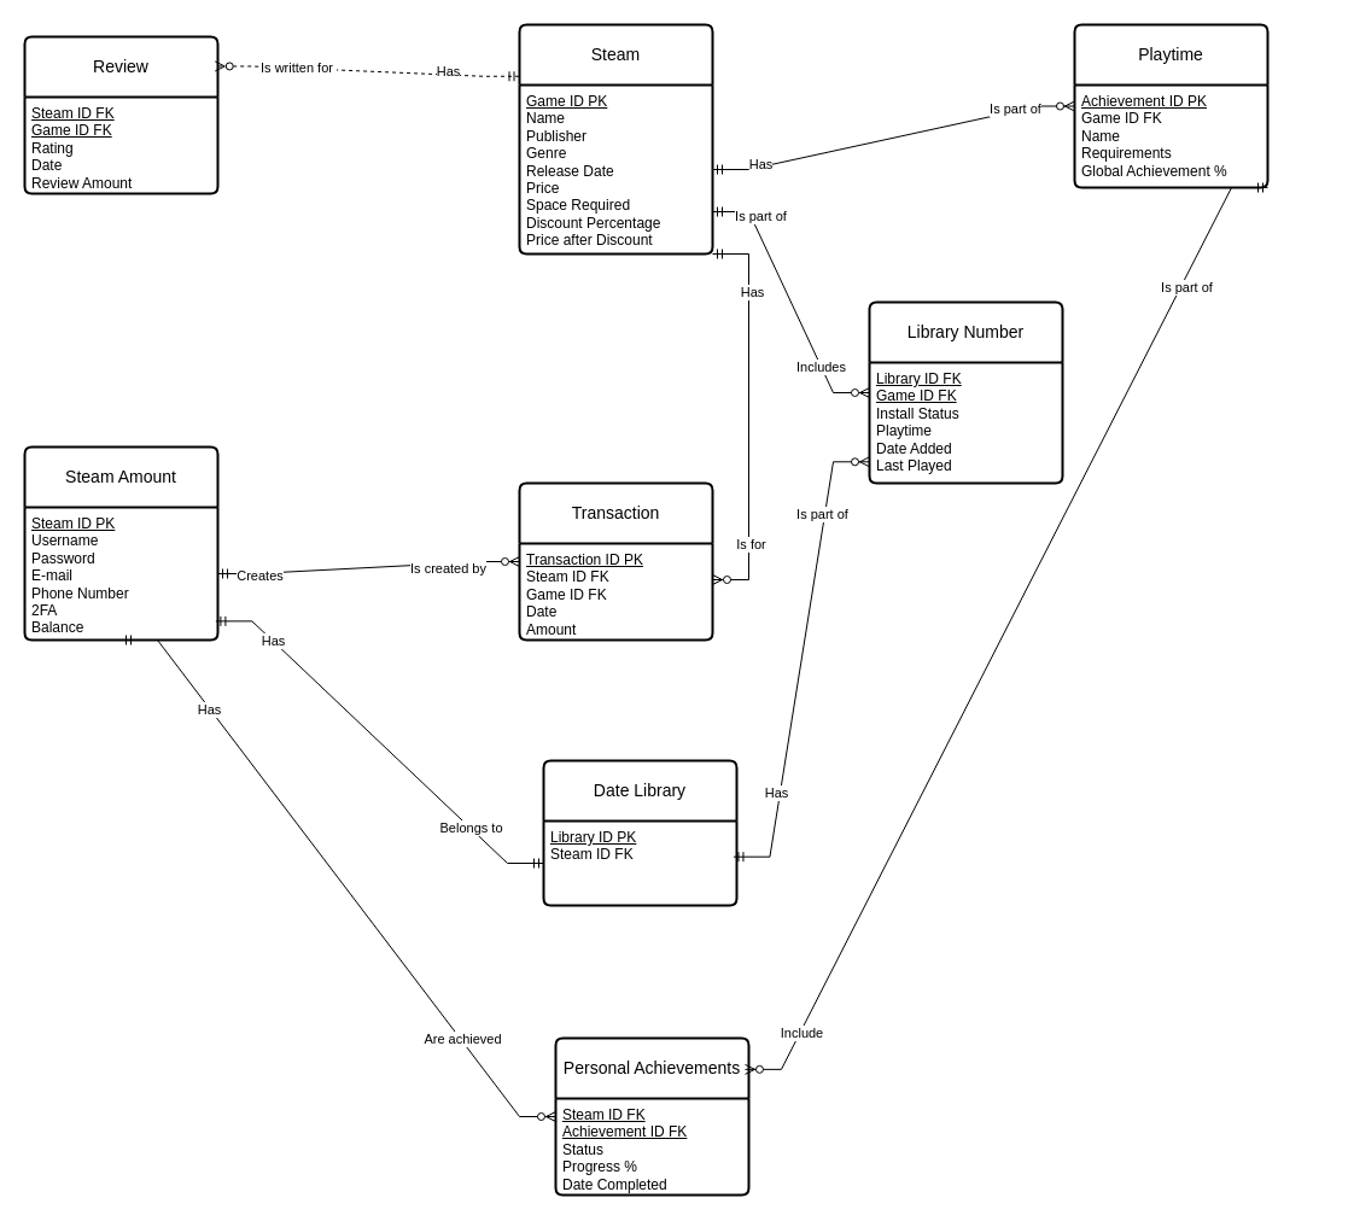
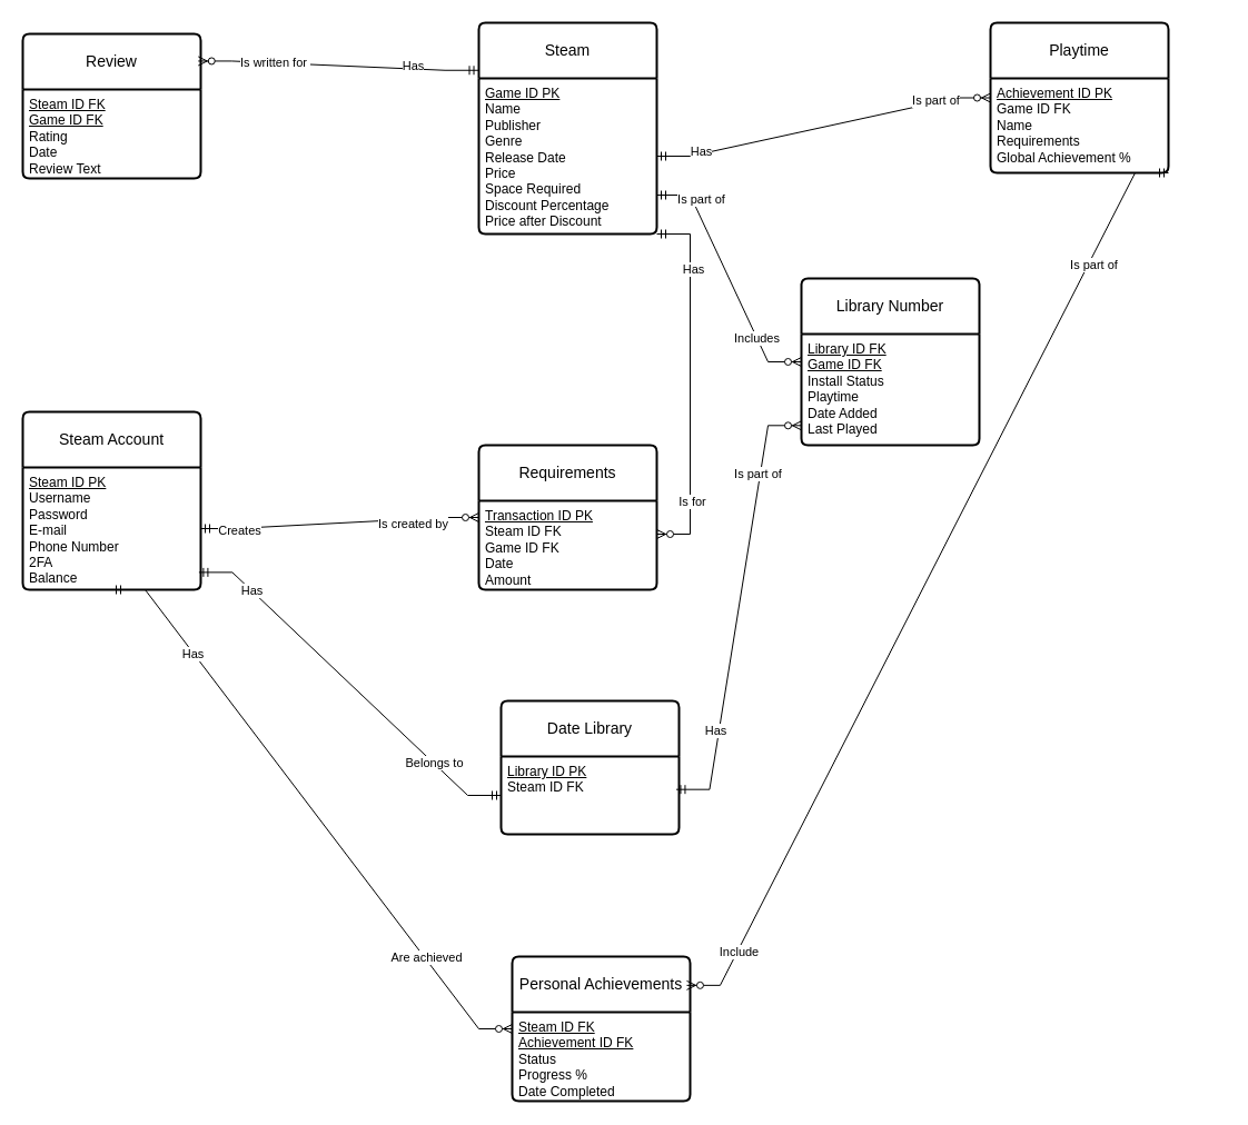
  <mxCell id="0" />
  <mxCell id="1" parent="0" />
- <mxCell id="2" value="Steam Amount" style="swimlane;childLayout=stackLayout;horizontal=1;startSize=50;horizontalStack=0;rounded=1;fontSize=14;fontStyle=0;strokeWidth=2;resizeParent=0;resizeLast=1;shadow=0;dashed=0;align=center;arcSize=4;whiteSpace=wrap;html=1;" vertex="1" parent="1"><mxGeometry x="20" y="370" width="160" height="160" as="geometry" /></mxCell>
+ <mxCell id="2" value="Steam Account" style="swimlane;childLayout=stackLayout;horizontal=1;startSize=50;horizontalStack=0;rounded=1;fontSize=14;fontStyle=0;strokeWidth=2;resizeParent=0;resizeLast=1;shadow=0;dashed=0;align=center;arcSize=4;whiteSpace=wrap;html=1;" vertex="1" parent="1"><mxGeometry x="20" y="370" width="160" height="160" as="geometry" /></mxCell>
  <mxCell id="3" value="&lt;u&gt;Steam ID PK&lt;/u&gt;&lt;div&gt;Username&lt;/div&gt;&lt;div&gt;Password&lt;/div&gt;&lt;div&gt;E-mail&lt;/div&gt;&lt;div&gt;Phone Number&lt;/div&gt;&lt;div&gt;2FA&amp;nbsp;&lt;/div&gt;&lt;div&gt;Balance&lt;/div&gt;" style="align=left;strokeColor=none;fillColor=none;spacingLeft=4;fontSize=12;verticalAlign=top;resizable=0;rotatable=0;part=1;html=1;" vertex="1" parent="2"><mxGeometry y="50" width="160" height="110" as="geometry" /></mxCell>
  <mxCell id="4" value="Date Library" style="swimlane;childLayout=stackLayout;horizontal=1;startSize=50;horizontalStack=0;rounded=1;fontSize=14;fontStyle=0;strokeWidth=2;resizeParent=0;resizeLast=1;shadow=0;dashed=0;align=center;arcSize=4;whiteSpace=wrap;html=1;" vertex="1" parent="1"><mxGeometry x="450" y="630" width="160" height="120" as="geometry" /></mxCell>
  <mxCell id="5" value="&lt;u&gt;Library ID PK&lt;/u&gt;&lt;div&gt;Steam ID FK&lt;/div&gt;" style="align=left;strokeColor=none;fillColor=none;spacingLeft=4;fontSize=12;verticalAlign=top;resizable=0;rotatable=0;part=1;html=1;" vertex="1" parent="4"><mxGeometry y="50" width="160" height="70" as="geometry" /></mxCell>
  <mxCell id="6" value="Library Number" style="swimlane;childLayout=stackLayout;horizontal=1;startSize=50;horizontalStack=0;rounded=1;fontSize=14;fontStyle=0;strokeWidth=2;resizeParent=0;resizeLast=1;shadow=0;dashed=0;align=center;arcSize=4;whiteSpace=wrap;html=1;" vertex="1" parent="1"><mxGeometry x="720" y="250" width="160" height="150" as="geometry" /></mxCell>
  <mxCell id="7" value="&lt;u&gt;Library ID FK&lt;/u&gt;&lt;div&gt;&lt;u&gt;Game ID FK&lt;/u&gt;&lt;/div&gt;&lt;div&gt;Install Status&lt;/div&gt;&lt;div&gt;Playtime&lt;/div&gt;&lt;div&gt;Date Added&lt;/div&gt;&lt;div&gt;Last Played&lt;/div&gt;" style="align=left;strokeColor=none;fillColor=none;spacingLeft=4;fontSize=12;verticalAlign=top;resizable=0;rotatable=0;part=1;html=1;" vertex="1" parent="6"><mxGeometry y="50" width="160" height="100" as="geometry" /></mxCell>
  <mxCell id="8" value="Steam" style="swimlane;childLayout=stackLayout;horizontal=1;startSize=50;horizontalStack=0;rounded=1;fontSize=14;fontStyle=0;strokeWidth=2;resizeParent=0;resizeLast=1;shadow=0;dashed=0;align=center;arcSize=4;whiteSpace=wrap;html=1;" vertex="1" parent="1"><mxGeometry x="430" y="20" width="160" height="190" as="geometry" /></mxCell>
  <mxCell id="9" value="&lt;div&gt;&lt;u&gt;Game ID PK&lt;/u&gt;&lt;/div&gt;&lt;div&gt;Name&lt;/div&gt;&lt;div&gt;Publisher&lt;/div&gt;&lt;div&gt;Genre&lt;/div&gt;&lt;div&gt;Release Date&lt;/div&gt;&lt;div&gt;Price&lt;/div&gt;&lt;div&gt;Space Required&lt;/div&gt;&lt;div&gt;Discount Percentage&lt;/div&gt;&lt;div&gt;Price after Discount&lt;/div&gt;" style="align=left;strokeColor=none;fillColor=none;spacingLeft=4;fontSize=12;verticalAlign=top;resizable=0;rotatable=0;part=1;html=1;" vertex="1" parent="8"><mxGeometry y="50" width="160" height="140" as="geometry" /></mxCell>
  <mxCell id="10" value="Review" style="swimlane;childLayout=stackLayout;horizontal=1;startSize=50;horizontalStack=0;rounded=1;fontSize=14;fontStyle=0;strokeWidth=2;resizeParent=0;resizeLast=1;shadow=0;dashed=0;align=center;arcSize=4;whiteSpace=wrap;html=1;" vertex="1" parent="1"><mxGeometry x="20" y="30" width="160" height="130" as="geometry" /></mxCell>
- <mxCell id="11" value="&lt;u&gt;Steam ID FK&lt;/u&gt;&lt;div&gt;&lt;u&gt;Game ID FK&lt;/u&gt;&lt;/div&gt;&lt;div&gt;Rating&lt;/div&gt;&lt;div&gt;Date&lt;/div&gt;&lt;div&gt;Review Amount&lt;/div&gt;" style="align=left;strokeColor=none;fillColor=none;spacingLeft=4;fontSize=12;verticalAlign=top;resizable=0;rotatable=0;part=1;html=1;" vertex="1" parent="10"><mxGeometry y="50" width="160" height="80" as="geometry" /></mxCell>
- <mxCell id="12" value="Transaction" style="swimlane;childLayout=stackLayout;horizontal=1;startSize=50;horizontalStack=0;rounded=1;fontSize=14;fontStyle=0;strokeWidth=2;resizeParent=0;resizeLast=1;shadow=0;dashed=0;align=center;arcSize=4;whiteSpace=wrap;html=1;" vertex="1" parent="1"><mxGeometry x="430" y="400" width="160" height="130" as="geometry" /></mxCell>
+ <mxCell id="11" value="&lt;u&gt;Steam ID FK&lt;/u&gt;&lt;div&gt;&lt;u&gt;Game ID FK&lt;/u&gt;&lt;/div&gt;&lt;div&gt;Rating&lt;/div&gt;&lt;div&gt;Date&lt;/div&gt;&lt;div&gt;Review Text&lt;/div&gt;" style="align=left;strokeColor=none;fillColor=none;spacingLeft=4;fontSize=12;verticalAlign=top;resizable=0;rotatable=0;part=1;html=1;" vertex="1" parent="10"><mxGeometry y="50" width="160" height="80" as="geometry" /></mxCell>
+ <mxCell id="12" value="Requirements" style="swimlane;childLayout=stackLayout;horizontal=1;startSize=50;horizontalStack=0;rounded=1;fontSize=14;fontStyle=0;strokeWidth=2;resizeParent=0;resizeLast=1;shadow=0;dashed=0;align=center;arcSize=4;whiteSpace=wrap;html=1;" vertex="1" parent="1"><mxGeometry x="430" y="400" width="160" height="130" as="geometry" /></mxCell>
  <mxCell id="13" value="&lt;u&gt;Transaction ID PK&lt;/u&gt;&lt;div&gt;Steam ID FK&lt;/div&gt;&lt;div&gt;Game ID FK&lt;/div&gt;&lt;div&gt;Date&lt;/div&gt;&lt;div&gt;Amount&lt;/div&gt;" style="align=left;strokeColor=none;fillColor=none;spacingLeft=4;fontSize=12;verticalAlign=top;resizable=0;rotatable=0;part=1;html=1;" vertex="1" parent="12"><mxGeometry y="50" width="160" height="80" as="geometry" /></mxCell>
  <mxCell id="14" value="Personal Achievements" style="swimlane;childLayout=stackLayout;horizontal=1;startSize=50;horizontalStack=0;rounded=1;fontSize=14;fontStyle=0;strokeWidth=2;resizeParent=0;resizeLast=1;shadow=0;dashed=0;align=center;arcSize=4;whiteSpace=wrap;html=1;" vertex="1" parent="1"><mxGeometry x="460" y="860" width="160" height="130" as="geometry" /></mxCell>
  <mxCell id="15" value="&lt;u&gt;Steam ID FK&lt;/u&gt;&lt;div&gt;&lt;u&gt;Achievement ID FK&lt;/u&gt;&lt;/div&gt;&lt;div&gt;Status&lt;/div&gt;&lt;div&gt;Progress %&lt;/div&gt;&lt;div&gt;Date Completed&lt;/div&gt;" style="align=left;strokeColor=none;fillColor=none;spacingLeft=4;fontSize=12;verticalAlign=top;resizable=0;rotatable=0;part=1;html=1;" vertex="1" parent="14"><mxGeometry y="50" width="160" height="80" as="geometry" /></mxCell>
  <mxCell id="16" value="Playtime" style="swimlane;childLayout=stackLayout;horizontal=1;startSize=50;horizontalStack=0;rounded=1;fontSize=14;fontStyle=0;strokeWidth=2;resizeParent=0;resizeLast=1;shadow=0;dashed=0;align=center;arcSize=4;whiteSpace=wrap;html=1;" vertex="1" parent="1"><mxGeometry x="890" y="20" width="160" height="135" as="geometry" /></mxCell>
  <mxCell id="17" value="&lt;u&gt;Achievement ID PK&lt;/u&gt;&lt;div&gt;Game ID FK&lt;/div&gt;&lt;div&gt;Name&lt;/div&gt;&lt;div&gt;Requirements&lt;/div&gt;&lt;div&gt;Global Achievement %&lt;/div&gt;" style="align=left;strokeColor=none;fillColor=none;spacingLeft=4;fontSize=12;verticalAlign=top;resizable=0;rotatable=0;part=1;html=1;" vertex="1" parent="16"><mxGeometry y="50" width="160" height="85" as="geometry" /></mxCell>
- <mxCell id="18" value="" style="edgeStyle=entityRelationEdgeStyle;fontSize=12;html=1;endArrow=ERzeroToMany;startArrow=ERmandOne;rounded=0;entryX=0.986;entryY=0.188;entryDx=0;entryDy=0;entryPerimeter=0;exitX=-0.003;exitY=0.225;exitDx=0;exitDy=0;exitPerimeter=0;dashed=1;" edge="1" parent="1" source="8" target="10"><mxGeometry width="100" height="100" relative="1" as="geometry"><mxPoint x="380" y="190" as="sourcePoint" /><mxPoint x="320" y="40" as="targetPoint" /><Array as="points"><mxPoint x="390" y="150" /><mxPoint x="290" y="110" /><mxPoint x="290" y="110" /></Array></mxGeometry></mxCell>
+ <mxCell id="18" value="" style="edgeStyle=entityRelationEdgeStyle;fontSize=12;html=1;endArrow=ERzeroToMany;startArrow=ERmandOne;rounded=0;entryX=0.986;entryY=0.188;entryDx=0;entryDy=0;entryPerimeter=0;exitX=-0.003;exitY=0.225;exitDx=0;exitDy=0;exitPerimeter=0;" edge="1" parent="1" source="8" target="10"><mxGeometry width="100" height="100" relative="1" as="geometry"><mxPoint x="380" y="190" as="sourcePoint" /><mxPoint x="320" y="40" as="targetPoint" /><Array as="points"><mxPoint x="390" y="150" /><mxPoint x="290" y="110" /><mxPoint x="290" y="110" /></Array></mxGeometry></mxCell>
  <mxCell id="19" value="Is written for&amp;nbsp;" style="edgeLabel;html=1;align=center;verticalAlign=middle;resizable=0;points=[];" vertex="1" connectable="0" parent="18"><mxGeometry x="0.542" relative="1" as="geometry"><mxPoint x="11" as="offset" /></mxGeometry></mxCell>
  <mxCell id="20" value="Has" style="edgeLabel;html=1;align=center;verticalAlign=middle;resizable=0;points=[];" vertex="1" connectable="0" parent="18"><mxGeometry x="-0.529" y="-3" relative="1" as="geometry"><mxPoint as="offset" /></mxGeometry></mxCell>
  <mxCell id="21" value="" style="edgeStyle=entityRelationEdgeStyle;fontSize=12;html=1;endArrow=ERzeroToMany;startArrow=ERmandOne;rounded=0;exitX=1;exitY=0.5;exitDx=0;exitDy=0;entryX=0;entryY=0.5;entryDx=0;entryDy=0;" edge="1" parent="1" source="3" target="12"><mxGeometry width="100" height="100" relative="1" as="geometry"><mxPoint x="188.72" y="427" as="sourcePoint" /><mxPoint x="430" y="360" as="targetPoint" /></mxGeometry></mxCell>
  <mxCell id="22" value="Creates" style="edgeLabel;html=1;align=center;verticalAlign=middle;resizable=0;points=[];" vertex="1" connectable="0" parent="21"><mxGeometry x="-0.727" y="-2" relative="1" as="geometry"><mxPoint as="offset" /></mxGeometry></mxCell>
  <mxCell id="23" value="Is created by" style="edgeLabel;html=1;align=center;verticalAlign=middle;resizable=0;points=[];" vertex="1" connectable="0" parent="21"><mxGeometry x="0.644" y="2" relative="1" as="geometry"><mxPoint x="-15" y="7" as="offset" /></mxGeometry></mxCell>
  <mxCell id="24" value="" style="edgeStyle=entityRelationEdgeStyle;fontSize=12;html=1;endArrow=ERzeroToMany;startArrow=ERmandOne;rounded=0;exitX=1;exitY=1;exitDx=0;exitDy=0;entryX=1;entryY=0.375;entryDx=0;entryDy=0;entryPerimeter=0;" edge="1" parent="1" source="9" target="13"><mxGeometry width="100" height="100" relative="1" as="geometry"><mxPoint x="250" y="410" as="sourcePoint" /><mxPoint x="640" y="300" as="targetPoint" /></mxGeometry></mxCell>
  <mxCell id="25" value="Has" style="edgeLabel;html=1;align=center;verticalAlign=middle;resizable=0;points=[];" vertex="1" connectable="0" parent="24"><mxGeometry x="-0.63" y="2" relative="1" as="geometry"><mxPoint as="offset" /></mxGeometry></mxCell>
  <mxCell id="26" value="Is for" style="edgeLabel;html=1;align=center;verticalAlign=middle;resizable=0;points=[];" vertex="1" connectable="0" parent="24"><mxGeometry x="0.636" y="1" relative="1" as="geometry"><mxPoint as="offset" /></mxGeometry></mxCell>
  <mxCell id="27" value="" style="edgeStyle=entityRelationEdgeStyle;fontSize=12;html=1;endArrow=ERzeroToMany;startArrow=ERmandOne;rounded=0;exitX=1;exitY=0.5;exitDx=0;exitDy=0;entryX=0;entryY=0.5;entryDx=0;entryDy=0;" edge="1" parent="1" source="9" target="16"><mxGeometry width="100" height="100" relative="1" as="geometry"><mxPoint x="680" y="410" as="sourcePoint" /><mxPoint x="780" y="310" as="targetPoint" /></mxGeometry></mxCell>
  <mxCell id="28" value="Has" style="edgeLabel;html=1;align=center;verticalAlign=middle;resizable=0;points=[];" vertex="1" connectable="0" parent="27"><mxGeometry x="-0.736" y="2" relative="1" as="geometry"><mxPoint as="offset" /></mxGeometry></mxCell>
  <mxCell id="29" value="Is part of" style="edgeLabel;html=1;align=center;verticalAlign=middle;resizable=0;points=[];" vertex="1" connectable="0" parent="27"><mxGeometry x="0.727" y="1" relative="1" as="geometry"><mxPoint x="-8" as="offset" /></mxGeometry></mxCell>
  <mxCell id="30" value="" style="edgeStyle=entityRelationEdgeStyle;fontSize=12;html=1;endArrow=ERzeroToMany;startArrow=ERmandOne;rounded=0;entryX=0;entryY=0.25;entryDx=0;entryDy=0;exitX=1;exitY=0.75;exitDx=0;exitDy=0;" edge="1" parent="1" source="9" target="7"><mxGeometry width="100" height="100" relative="1" as="geometry"><mxPoint x="380" y="410" as="sourcePoint" /><mxPoint x="480" y="310" as="targetPoint" /></mxGeometry></mxCell>
  <mxCell id="31" value="Is part of" style="edgeLabel;html=1;align=center;verticalAlign=middle;resizable=0;points=[];" vertex="1" connectable="0" parent="30"><mxGeometry x="-0.803" relative="1" as="geometry"><mxPoint x="17" y="3" as="offset" /></mxGeometry></mxCell>
  <mxCell id="32" value="Includes" style="edgeLabel;html=1;align=center;verticalAlign=middle;resizable=0;points=[];" vertex="1" connectable="0" parent="30"><mxGeometry x="0.541" y="-1" relative="1" as="geometry"><mxPoint y="-2" as="offset" /></mxGeometry></mxCell>
  <mxCell id="33" value="" style="edgeStyle=entityRelationEdgeStyle;fontSize=12;html=1;endArrow=ERmandOne;startArrow=ERmandOne;rounded=0;exitX=0.99;exitY=0.858;exitDx=0;exitDy=0;exitPerimeter=0;" edge="1" parent="1" source="3" target="5"><mxGeometry width="100" height="100" relative="1" as="geometry"><mxPoint x="172" y="530" as="sourcePoint" /><mxPoint x="441.04" y="704.99" as="targetPoint" /></mxGeometry></mxCell>
  <mxCell id="34" value="Has" style="edgeLabel;html=1;align=center;verticalAlign=middle;resizable=0;points=[];" vertex="1" connectable="0" parent="33"><mxGeometry x="-0.696" relative="1" as="geometry"><mxPoint as="offset" /></mxGeometry></mxCell>
  <mxCell id="35" value="Belongs to" style="edgeLabel;html=1;align=center;verticalAlign=middle;resizable=0;points=[];" vertex="1" connectable="0" parent="33"><mxGeometry x="0.589" y="1" relative="1" as="geometry"><mxPoint y="1" as="offset" /></mxGeometry></mxCell>
  <mxCell id="36" value="" style="edgeStyle=entityRelationEdgeStyle;fontSize=12;html=1;endArrow=ERzeroToMany;startArrow=ERmandOne;rounded=0;exitX=0.984;exitY=0.424;exitDx=0;exitDy=0;exitPerimeter=0;entryX=0;entryY=0.823;entryDx=0;entryDy=0;entryPerimeter=0;" edge="1" parent="1" source="5" target="7"><mxGeometry width="100" height="100" relative="1" as="geometry"><mxPoint x="720" y="670" as="sourcePoint" /><mxPoint x="820" y="570" as="targetPoint" /></mxGeometry></mxCell>
  <mxCell id="37" value="Has" style="edgeLabel;html=1;align=center;verticalAlign=middle;resizable=0;points=[];" vertex="1" connectable="0" parent="36"><mxGeometry x="-0.575" y="3" relative="1" as="geometry"><mxPoint as="offset" /></mxGeometry></mxCell>
  <mxCell id="38" value="Is part of" style="edgeLabel;html=1;align=center;verticalAlign=middle;resizable=0;points=[];" vertex="1" connectable="0" parent="36"><mxGeometry x="0.619" y="2" relative="1" as="geometry"><mxPoint as="offset" /></mxGeometry></mxCell>
  <mxCell id="39" value="" style="edgeStyle=entityRelationEdgeStyle;fontSize=12;html=1;endArrow=ERzeroToMany;startArrow=ERmandOne;rounded=0;entryX=0;entryY=0.5;entryDx=0;entryDy=0;exitX=0.5;exitY=1;exitDx=0;exitDy=0;" edge="1" parent="1" source="3" target="14"><mxGeometry width="100" height="100" relative="1" as="geometry"><mxPoint x="100" y="840" as="sourcePoint" /><mxPoint x="200" y="740" as="targetPoint" /></mxGeometry></mxCell>
  <mxCell id="40" value="Has" style="edgeLabel;html=1;align=center;verticalAlign=middle;resizable=0;points=[];" vertex="1" connectable="0" parent="39"><mxGeometry x="-0.636" y="-1" relative="1" as="geometry"><mxPoint as="offset" /></mxGeometry></mxCell>
  <mxCell id="41" value="Are achieved" style="edgeLabel;html=1;align=center;verticalAlign=middle;resizable=0;points=[];" vertex="1" connectable="0" parent="39"><mxGeometry x="0.605" y="1" relative="1" as="geometry"><mxPoint as="offset" /></mxGeometry></mxCell>
  <mxCell id="42" value="" style="edgeStyle=entityRelationEdgeStyle;fontSize=12;html=1;endArrow=ERzeroToMany;startArrow=ERmandOne;rounded=0;exitX=1;exitY=1;exitDx=0;exitDy=0;entryX=0.981;entryY=0.199;entryDx=0;entryDy=0;entryPerimeter=0;" edge="1" parent="1" source="17" target="14"><mxGeometry width="100" height="100" relative="1" as="geometry"><mxPoint x="1240" y="150" as="sourcePoint" /><mxPoint x="810" y="945" as="targetPoint" /><Array as="points"><mxPoint x="1100" y="575" /></Array></mxGeometry></mxCell>
  <mxCell id="43" value="Is part of" style="edgeLabel;html=1;align=center;verticalAlign=middle;resizable=0;points=[];" vertex="1" connectable="0" parent="42"><mxGeometry x="-0.726" y="4" relative="1" as="geometry"><mxPoint as="offset" /></mxGeometry></mxCell>
  <mxCell id="44" value="Include" style="edgeLabel;html=1;align=center;verticalAlign=middle;resizable=0;points=[];" vertex="1" connectable="0" parent="42"><mxGeometry x="0.853" y="1" relative="1" as="geometry"><mxPoint as="offset" /></mxGeometry></mxCell>
